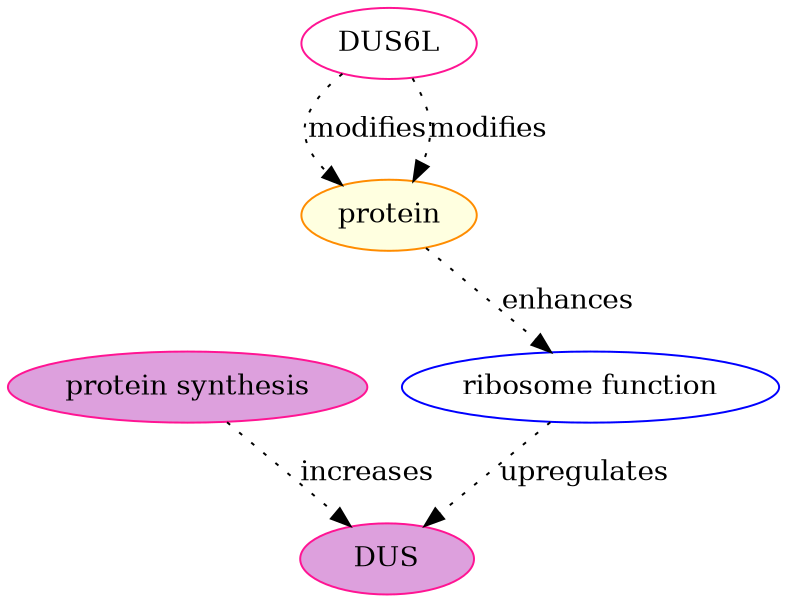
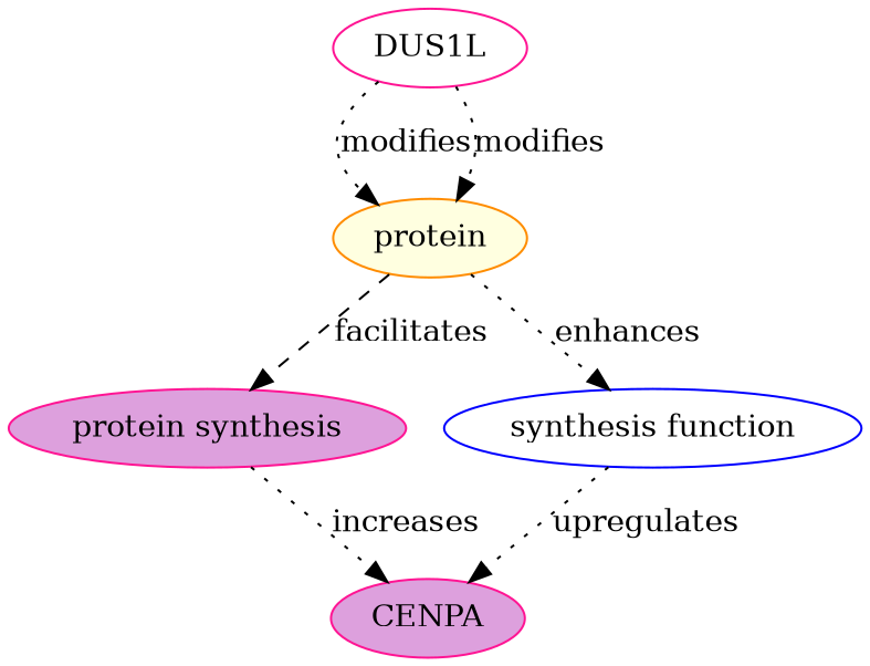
  digraph {
    node [color=deeppink fillcolor=white style=filled]
    edge [evidence="DUS1L is known to modify tRNA by dihydrouridine synthesis (PMID: 12345678)." probability=0.8 style=dotted]
    n1 [color=darkorange fillcolor=lightyellow label=protein]
-   DUS1L [label=DUS6L]
+   DUS1L
    "protein synthesis" [fillcolor=plum]
-   "ribosome function" [color=blue]
-   CENPA [fillcolor=plum label=DUS]
+   "ribosome function" [color=blue label="synthesis function"]
+   CENPA [fillcolor=plum]
+   n1 -> "protein synthesis" [evidence="tRNA is essential for accurate protein synthesis (PMID: 23456789)." label=facilitates probability=0.9 style=dashed]
    n1 -> "ribosome function" [evidence="Modified tRNA enhances ribosome function (PMID: 45678901)." label=enhances probability=0.85]
    DUS1L -> n1 [label=modifies]
    DUS1L -> n1 [label=modifies]
    "protein synthesis" -> CENPA [evidence="Increased protein synthesis can lead to higher levels of CENPA (PMID: 34567890)." label=increases probability=0.7]
    "ribosome function" -> CENPA [evidence="Enhanced ribosome function can upregulate CENPA expression (PMID: 56789012)." label=upregulates probability=0.6]
  }
